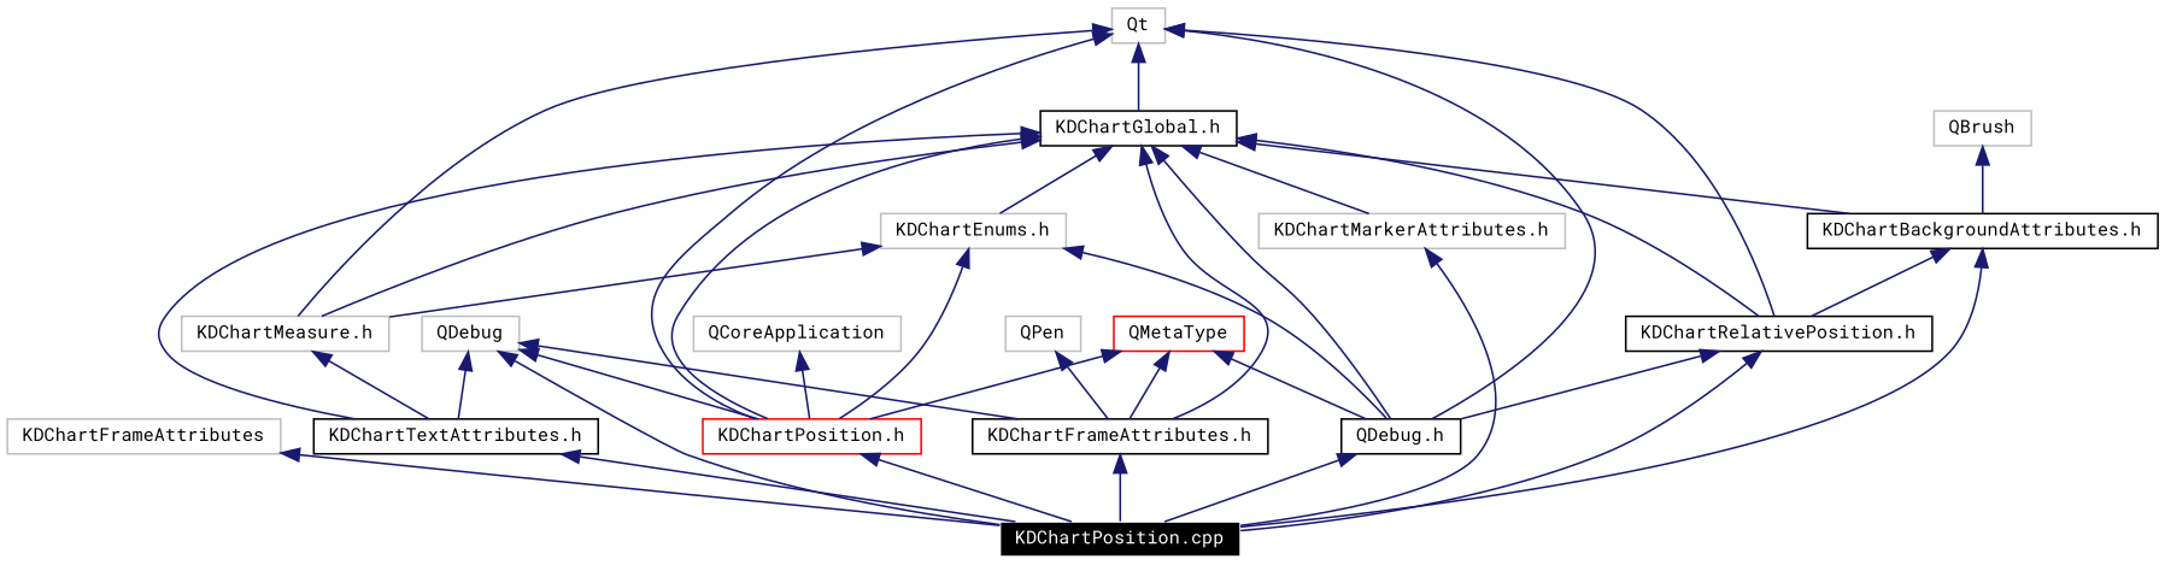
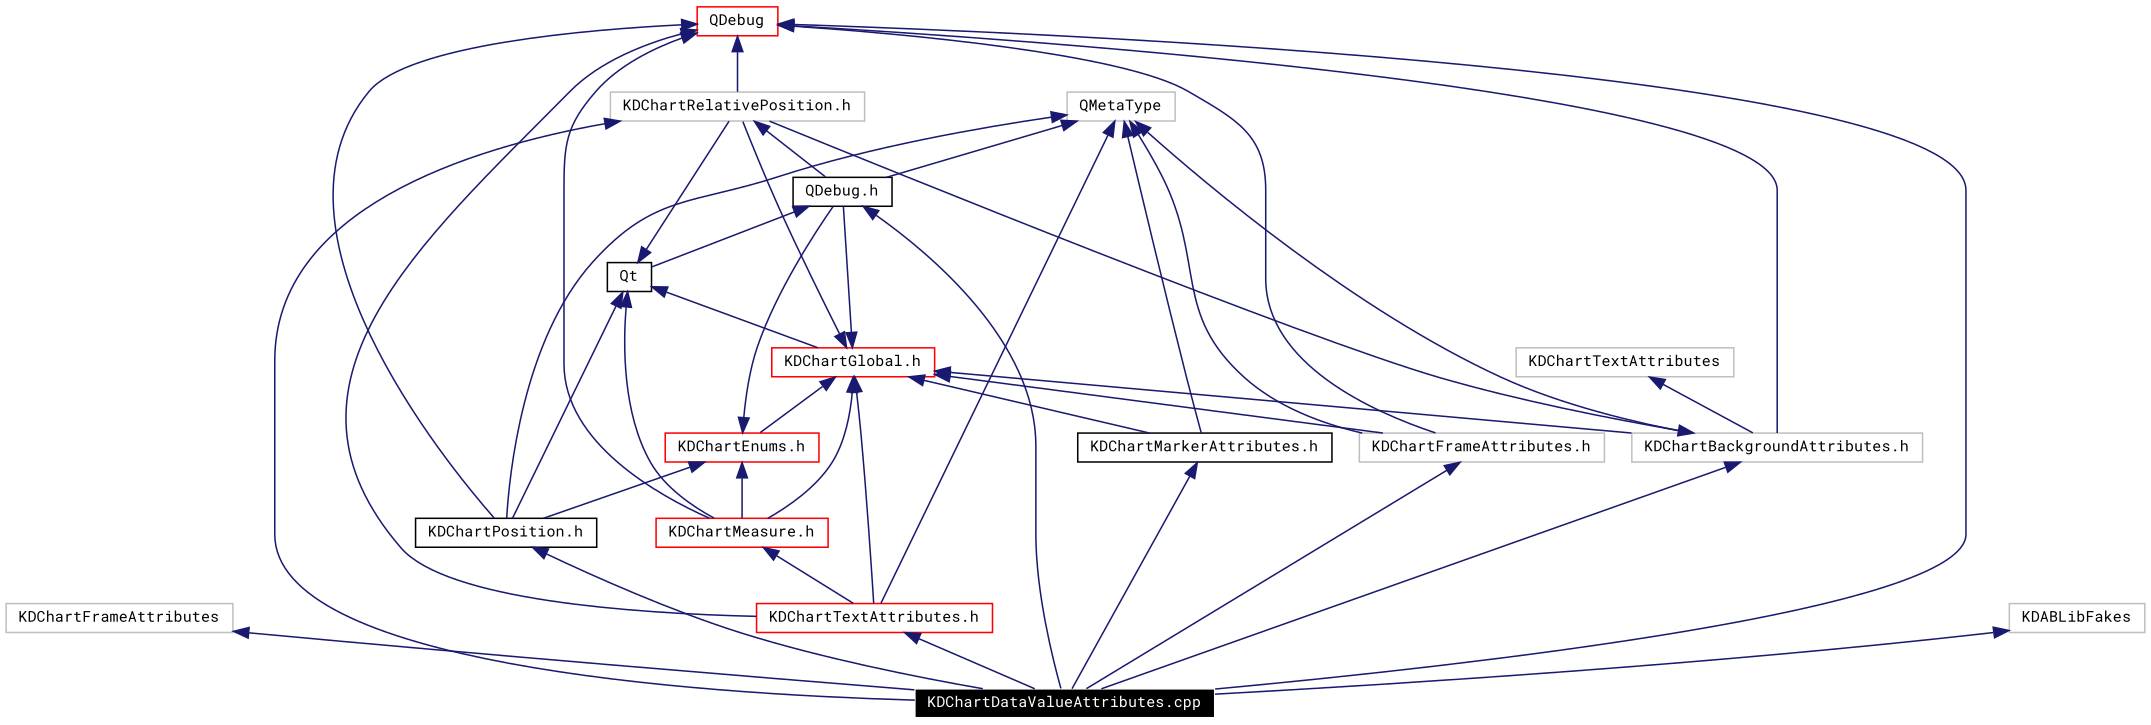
  digraph {
    fontname="Roboto Mono"
    node [color=grey75 fontname="Roboto Mono" fontsize=10 shape=record]
    edge [color=midnightblue dir=back fontname="Roboto Mono" fontsize=10 labelfontname=Helvetica labelfontsize=10 style=solid]
-   n1 [color=white fillcolor=black fontcolor=white height=0.2 label="KDChartPosition.cpp" style=filled width=0.4]
+   n1 [color=white fillcolor=black fontcolor=white height=0.2 label="KDChartDataValueAttributes.cpp" style=filled width=0.4]
    n2 [height=0.2 label=KDChartFrameAttributes width=0.4]
-   n3 [height=0.2 label=QDebug width=0.4]
-   n4 [color=black height=0.2 label="KDChartRelativePosition.h" width=0.4]
-   n5 [color=red height=0.2 label="KDChartPosition.h" width=0.4]
-   n6 [color=black height=0.2 label="KDChartTextAttributes.h" width=0.4]
-   n7 [height=0.2 label="KDChartMeasure.h" width=0.4]
-   n8 [color=black height=0.2 label="KDChartFrameAttributes.h" width=0.4]
-   n9 [color=black height=0.2 label="KDChartBackgroundAttributes.h" width=0.4]
+   n3 [color=red height=0.2 label=QDebug width=0.4]
+   n4 [height=0.2 label="KDChartRelativePosition.h" width=0.4]
+   n5 [color=black height=0.2 label="KDChartPosition.h" width=0.4]
+   n6 [color=red height=0.2 label="KDChartTextAttributes.h" width=0.4]
+   n7 [color=red height=0.2 label="KDChartMeasure.h" width=0.4]
+   n8 [height=0.2 label="KDChartFrameAttributes.h" width=0.4]
+   n9 [height=0.2 label="KDChartBackgroundAttributes.h" width=0.4]
    n10 [color=black height=0.2 label="QDebug.h" width=0.4]
-   n11 [height=0.2 label=Qt width=0.4]
-   n12 [color=black height=0.2 label="KDChartGlobal.h" width=0.4]
-   n13 [height=0.2 label="KDChartMarkerAttributes.h" width=0.4]
-   n14 [height=0.2 label="KDChartEnums.h" width=0.4]
-   n15 [color=red height=0.2 label=QMetaType width=0.4]
-   n16 [height=0.2 label=QCoreApplication width=0.4]
-   n17 [height=0.2 label=QPen width=0.4]
-   n18 [height=0.2 label=QBrush width=0.4]
+   n11 [color=black height=0.2 label=Qt width=0.4]
+   n12 [color=red height=0.2 label="KDChartGlobal.h" width=0.4]
+   n13 [color=black height=0.2 label="KDChartMarkerAttributes.h" width=0.4]
+   n14 [color=red height=0.2 label="KDChartEnums.h" width=0.4]
+   n15 [height=0.2 label=QMetaType width=0.4]
+   n18 [height=0.2 label=KDChartTextAttributes width=0.4]
+   n19 [height=0.2 label=KDABLibFakes width=0.4]
    n2 -> n1
    n3 -> n1
+   n3 -> n4
    n3 -> n5
    n3 -> n6
+   n3 -> n7
    n3 -> n8
+   n3 -> n9
    n4 -> n1
    n4 -> n10
    n5 -> n1
    n6 -> n1
    n7 -> n6
    n8 -> n1
    n9 -> n1
    n9 -> n4
    n10 -> n1
    n11 -> n4
    n11 -> n5
    n11 -> n7
-   n11 -> n10
+   n10 -> n11
    n11 -> n12
    n12 -> n4
-   n12 -> n5
    n12 -> n6
    n12 -> n7
    n12 -> n8
    n12 -> n9
    n12 -> n10
    n12 -> n13
    n12 -> n14
    n13 -> n1
    n14 -> n5
    n14 -> n7
    n14 -> n10
    n15 -> n5
+   n15 -> n6
    n15 -> n8
+   n15 -> n9
    n15 -> n10
-   n16 -> n5
-   n17 -> n8
+   n15 -> n13
    n18 -> n9
+   n19 -> n1
  }
